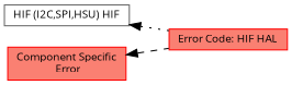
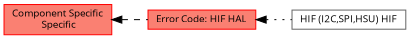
  digraph {
    fontname="Open Sans"
    rankdir=LR
    node [color=red fillcolor=salmon fontname="Open Sans" fontsize=10 shape=record style=filled]
    edge [dir=back fontname="Open Sans" fontsize=10 labelfontname=Helvetica labelfontsize=10 shape=plaintext]
    n1 [color=gray40 fillcolor=white height=0.2 label="HIF (I2C,SPI,HSU) HIF" width=0.4]
    n2 [fontcolor=black height=0.2 label="Error Code: HIF HAL" width=0.4]
-   n3 [height=0.2 label="Component Specific\l Error" width=0.4]
-   n1 -> n2 [style=dotted]
+   n3 [height=0.2 label="Component Specific\l Specific" width=0.4]
+   n2 -> n1 [style=dotted]
    n3 -> n2 [style=dashed]
  }
